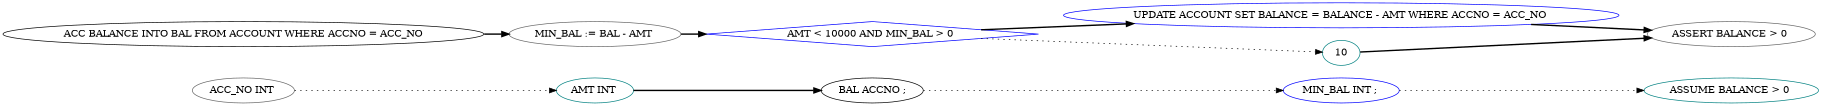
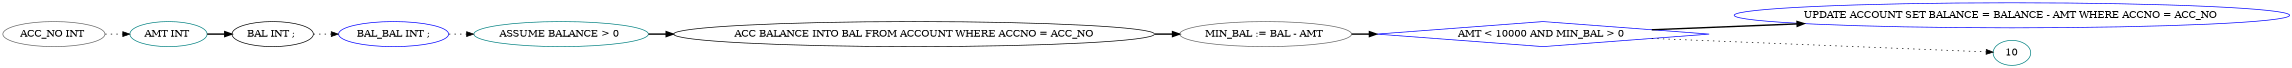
  digraph {
    rankdir=LR
    node [color=gray40]
    edge [style=bold]
    n1 [label="ACC_NO INT "]
    n2 [color=teal label="AMT INT "]
-   n3 [color=black label="BAL ACCNO ;"]
-   n4 [color=blue label="MIN_BAL INT ; "]
+   n3 [color=black label="BAL INT ; "]
+   n4 [color=blue label="BAL_BAL INT ;"]
    n5 [color=teal label="ASSUME BALANCE > 0 "]
    n6 [color=black label="ACC BALANCE INTO BAL FROM ACCOUNT WHERE ACCNO = ACC_NO"]
    n7 [label="MIN_BAL := BAL - AMT "]
    n8 [color=blue label="AMT < 10000 AND MIN_BAL > 0 " shape=diamond]
    n9 [color=blue label="UPDATE ACCOUNT SET BALANCE = BALANCE - AMT WHERE ACCNO = ACC_NO "]
    10 [color=teal]
-   n11 [label="ASSERT BALANCE > 0 "]
    n1 -> n2 [style=dotted]
    n2 -> n3
    n3 -> n4 [style=dotted]
    n4 -> n5 [style=dotted]
+   n5 -> n6
    n6 -> n7
    n7 -> n8
    n8 -> n9
    n8 -> 10 [style=dotted]
-   n9 -> n11
-   10 -> n11
  }
